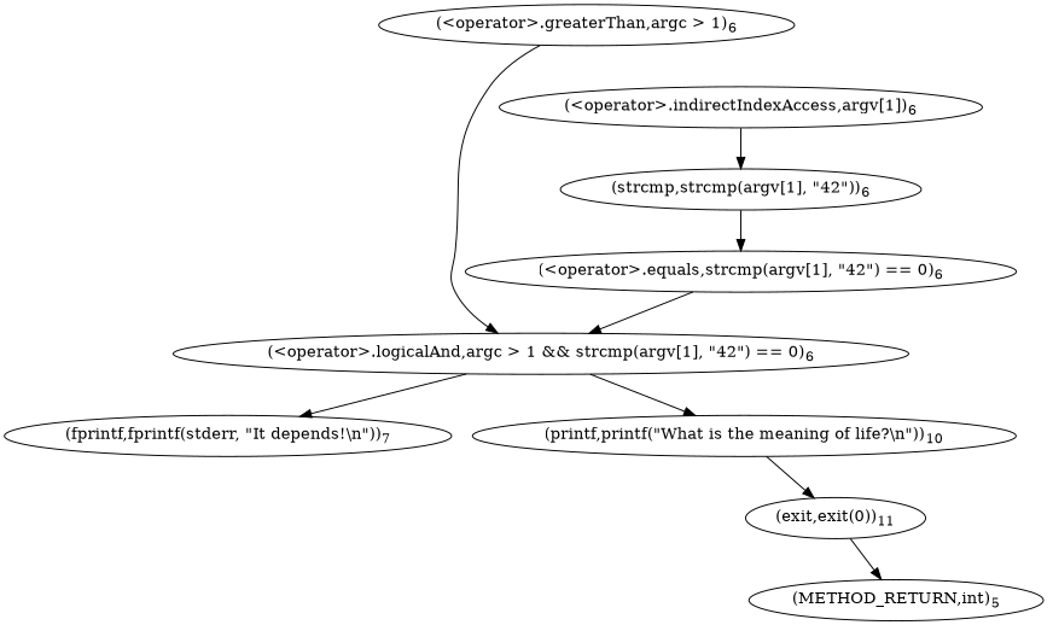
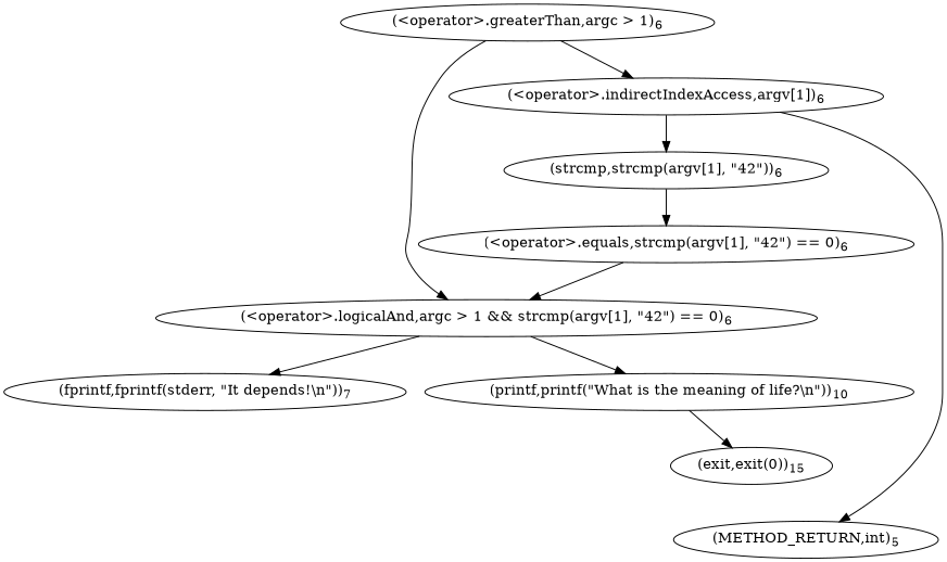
  digraph {
    n1 [label=<(printf,printf(&quot;What is the meaning of life?\n&quot;))<SUB>10</SUB>>]
-   n2 [label=<(exit,exit(0))<SUB>11</SUB>>]
+   n2 [label=<(exit,exit(0))<SUB>15</SUB>>]
    n3 [label=<(METHOD_RETURN,int)<SUB>5</SUB>>]
    n4 [label=<(&lt;operator&gt;.logicalAnd,argc &gt; 1 &amp;&amp; strcmp(argv[1], &quot;42&quot;) == 0)<SUB>6</SUB>>]
    n5 [label=<(fprintf,fprintf(stderr, &quot;It depends!\n&quot;))<SUB>7</SUB>>]
    n6 [label=<(&lt;operator&gt;.greaterThan,argc &gt; 1)<SUB>6</SUB>>]
    n7 [label=<(&lt;operator&gt;.indirectIndexAccess,argv[1])<SUB>6</SUB>>]
    n8 [label=<(strcmp,strcmp(argv[1], &quot;42&quot;))<SUB>6</SUB>>]
    n9 [label=<(&lt;operator&gt;.equals,strcmp(argv[1], &quot;42&quot;) == 0)<SUB>6</SUB>>]
    n1 -> n2
-   n2 -> n3
+   n7 -> n3
    n4 -> n1
    n4 -> n5
    n6 -> n4
+   n6 -> n7
    n7 -> n8
    n8 -> n9
    n9 -> n4
  }
